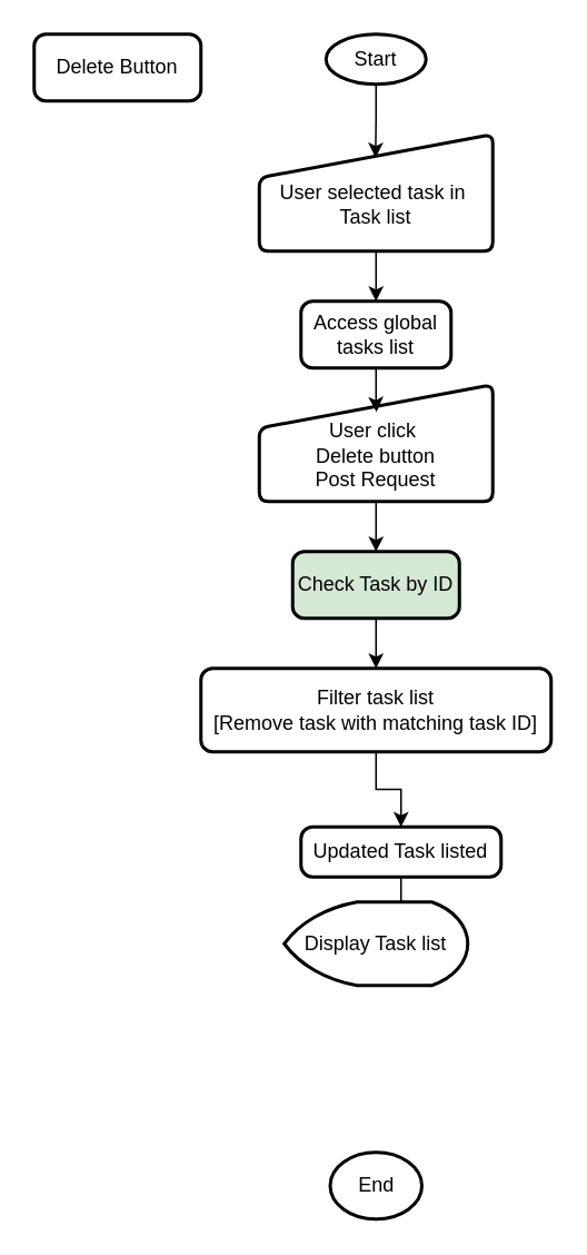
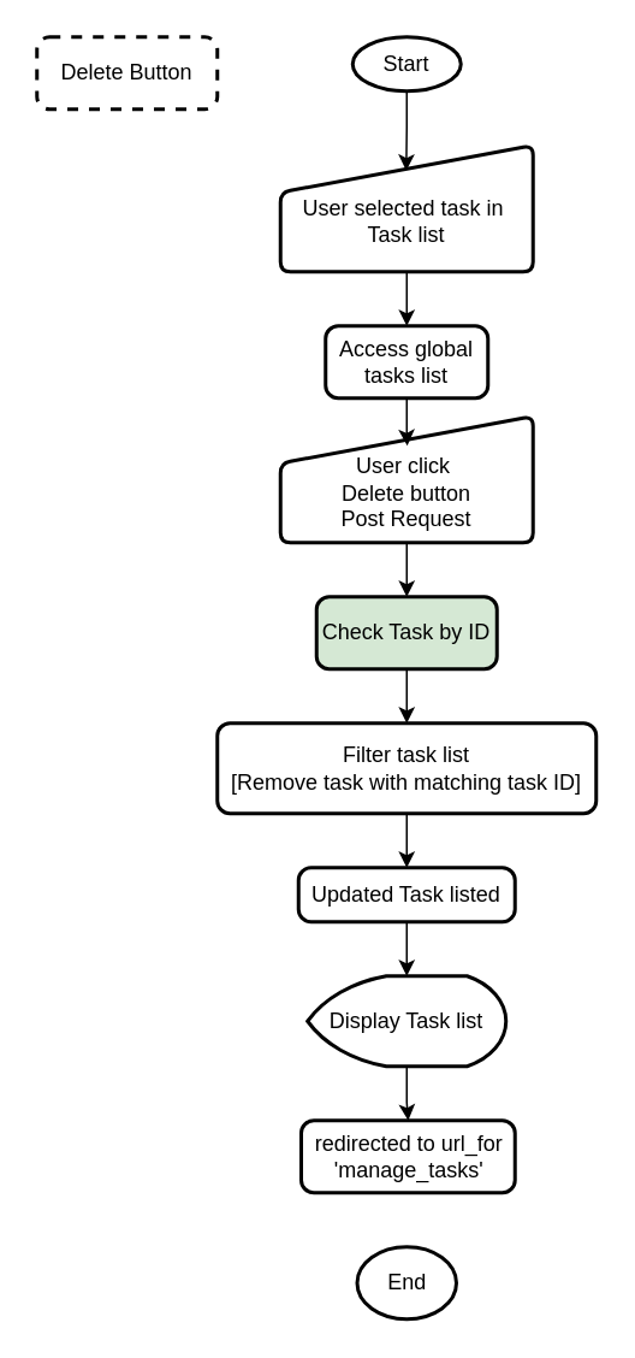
  <mxCell id="0" />
  <mxCell id="1" parent="0" />
- <mxCell id="2" value="Delete Button" style="rounded=1;whiteSpace=wrap;html=1;absoluteArcSize=1;arcSize=14;strokeWidth=2;" parent="1" vertex="1"><mxGeometry x="20" y="20" width="100" height="40" as="geometry" /></mxCell>
+ <mxCell id="2" value="Delete Button" style="rounded=1;whiteSpace=wrap;html=1;absoluteArcSize=1;arcSize=14;strokeWidth=2;dashed=1;" parent="1" vertex="1"><mxGeometry x="20" y="20" width="100" height="40" as="geometry" /></mxCell>
  <mxCell id="3" value="Start" style="strokeWidth=2;html=1;shape=mxgraph.flowchart.start_1;whiteSpace=wrap;" parent="1" vertex="1"><mxGeometry x="195" y="20" width="60" height="30" as="geometry" /></mxCell>
  <mxCell id="4" style="edgeStyle=orthogonalEdgeStyle;rounded=0;orthogonalLoop=1;jettySize=auto;html=1;" parent="1" source="5" target="7" edge="1"><mxGeometry relative="1" as="geometry" /></mxCell>
  <mxCell id="5" value="Check Task by ID" style="rounded=1;whiteSpace=wrap;html=1;absoluteArcSize=1;arcSize=14;strokeWidth=2;fillColor=#d5e8d4;" parent="1" vertex="1"><mxGeometry x="175" y="330" width="100" height="40" as="geometry" /></mxCell>
  <mxCell id="6" style="edgeStyle=orthogonalEdgeStyle;rounded=0;orthogonalLoop=1;jettySize=auto;html=1;" parent="1" source="7" target="9" edge="1"><mxGeometry relative="1" as="geometry" /></mxCell>
  <mxCell id="7" value="Filter task list&lt;div&gt;[Remove task with matching task ID]&lt;/div&gt;" style="rounded=1;whiteSpace=wrap;html=1;absoluteArcSize=1;arcSize=14;strokeWidth=2;" parent="1" vertex="1"><mxGeometry x="120" y="400" width="210" height="50" as="geometry" /></mxCell>
  <mxCell id="8" style="edgeStyle=orthogonalEdgeStyle;rounded=0;orthogonalLoop=1;jettySize=auto;html=1;" parent="1" source="9" target="11" edge="1"><mxGeometry relative="1" as="geometry" /></mxCell>
- <mxCell id="9" value="Updated Task listed" style="rounded=1;whiteSpace=wrap;html=1;absoluteArcSize=1;arcSize=14;strokeWidth=2;" parent="1" vertex="1"><mxGeometry x="180" y="495" width="120" height="30" as="geometry" /></mxCell>
+ <mxCell id="9" value="Updated Task listed" style="rounded=1;whiteSpace=wrap;html=1;absoluteArcSize=1;arcSize=14;strokeWidth=2;" parent="1" vertex="1"><mxGeometry x="165" y="480" width="120" height="30" as="geometry" /></mxCell>
+ <mxCell id="10" style="edgeStyle=orthogonalEdgeStyle;rounded=0;orthogonalLoop=1;jettySize=auto;html=1;" edge="1" parent="1" source="11" target="20"><mxGeometry relative="1" as="geometry" /></mxCell>
  <mxCell id="11" value="Display Task list" style="strokeWidth=2;html=1;shape=mxgraph.flowchart.display;whiteSpace=wrap;" parent="1" vertex="1"><mxGeometry x="170" y="540" width="110" height="50" as="geometry" /></mxCell>
  <mxCell id="12" value="End" style="strokeWidth=2;html=1;shape=mxgraph.flowchart.start_1;whiteSpace=wrap;" parent="1" vertex="1"><mxGeometry x="197.5" y="690" width="55" height="40" as="geometry" /></mxCell>
  <mxCell id="13" value="Access global tasks list" style="rounded=1;whiteSpace=wrap;html=1;absoluteArcSize=1;arcSize=14;strokeWidth=2;" parent="1" vertex="1"><mxGeometry x="180" y="180" width="90" height="40" as="geometry" /></mxCell>
  <mxCell id="14" style="edgeStyle=orthogonalEdgeStyle;rounded=0;orthogonalLoop=1;jettySize=auto;html=1;" parent="1" source="15" target="5" edge="1"><mxGeometry relative="1" as="geometry" /></mxCell>
  <mxCell id="15" value="&lt;div&gt;&lt;br&gt;&lt;/div&gt;User click&amp;nbsp;&lt;div&gt;Delete button&lt;div&gt;Post Request&lt;/div&gt;&lt;/div&gt;" style="html=1;strokeWidth=2;shape=manualInput;whiteSpace=wrap;rounded=1;size=26;arcSize=11;" parent="1" vertex="1"><mxGeometry x="155" y="230" width="140" height="70" as="geometry" /></mxCell>
  <mxCell id="16" style="edgeStyle=orthogonalEdgeStyle;rounded=0;orthogonalLoop=1;jettySize=auto;html=1;entryX=0.502;entryY=0.233;entryDx=0;entryDy=0;entryPerimeter=0;" parent="1" source="13" target="15" edge="1"><mxGeometry relative="1" as="geometry" /></mxCell>
  <mxCell id="17" style="edgeStyle=orthogonalEdgeStyle;rounded=0;orthogonalLoop=1;jettySize=auto;html=1;" parent="1" source="18" target="13" edge="1"><mxGeometry relative="1" as="geometry" /></mxCell>
  <mxCell id="18" value="&lt;div&gt;&lt;br&gt;&lt;/div&gt;&lt;div&gt;&lt;span style=&quot;background-color: initial;&quot;&gt;&amp;nbsp; &amp;nbsp; &amp;nbsp;&amp;nbsp;&lt;/span&gt;&lt;/div&gt;&lt;div&gt;&lt;span style=&quot;background-color: initial;&quot;&gt;User selected task in&amp;nbsp; Task list&lt;/span&gt;&lt;br&gt;&lt;/div&gt;&lt;div&gt;&lt;span style=&quot;background-color: initial;&quot;&gt;&lt;br&gt;&lt;/span&gt;&lt;/div&gt;" style="html=1;strokeWidth=2;shape=manualInput;whiteSpace=wrap;rounded=1;size=26;arcSize=11;" parent="1" vertex="1"><mxGeometry x="155" y="80" width="140" height="70" as="geometry" /></mxCell>
  <mxCell id="19" style="edgeStyle=orthogonalEdgeStyle;rounded=0;orthogonalLoop=1;jettySize=auto;html=1;entryX=0.498;entryY=0.2;entryDx=0;entryDy=0;entryPerimeter=0;" parent="1" source="3" target="18" edge="1"><mxGeometry relative="1" as="geometry" /></mxCell>
+ <mxCell id="20" value="redirected to url_for 'manage_tasks'" style="rounded=1;whiteSpace=wrap;html=1;absoluteArcSize=1;arcSize=14;strokeWidth=2;" vertex="1" parent="1"><mxGeometry x="166.5" y="620" width="118.5" height="40" as="geometry" /></mxCell>
